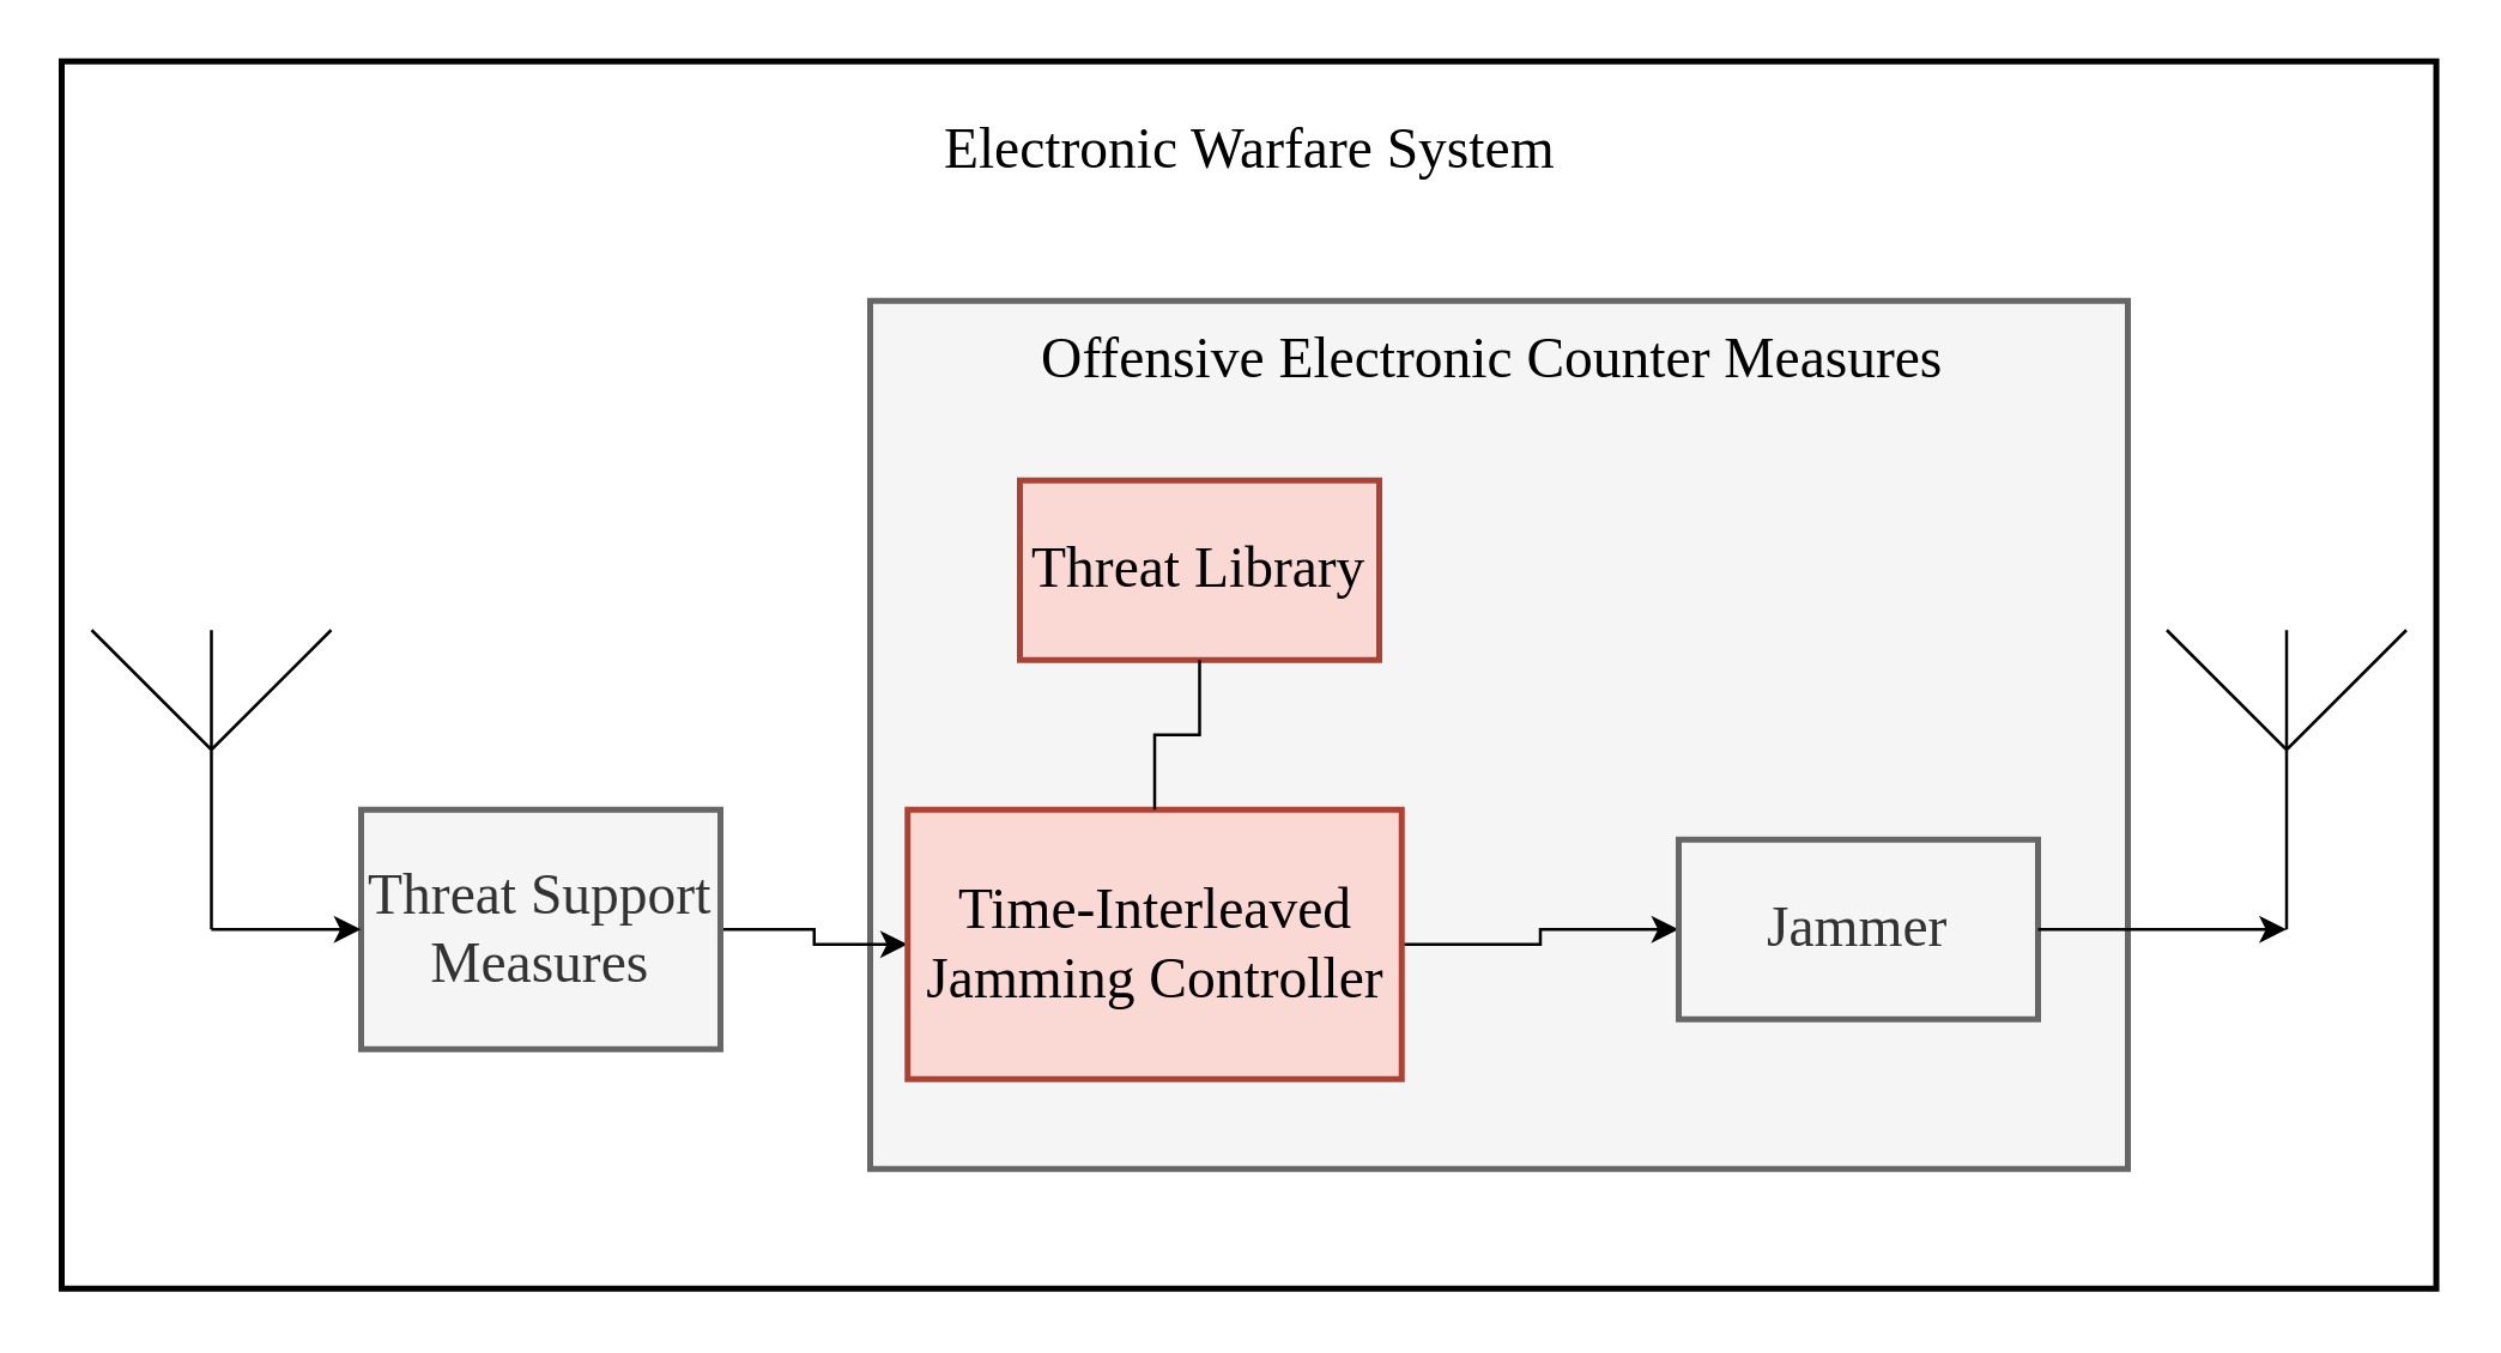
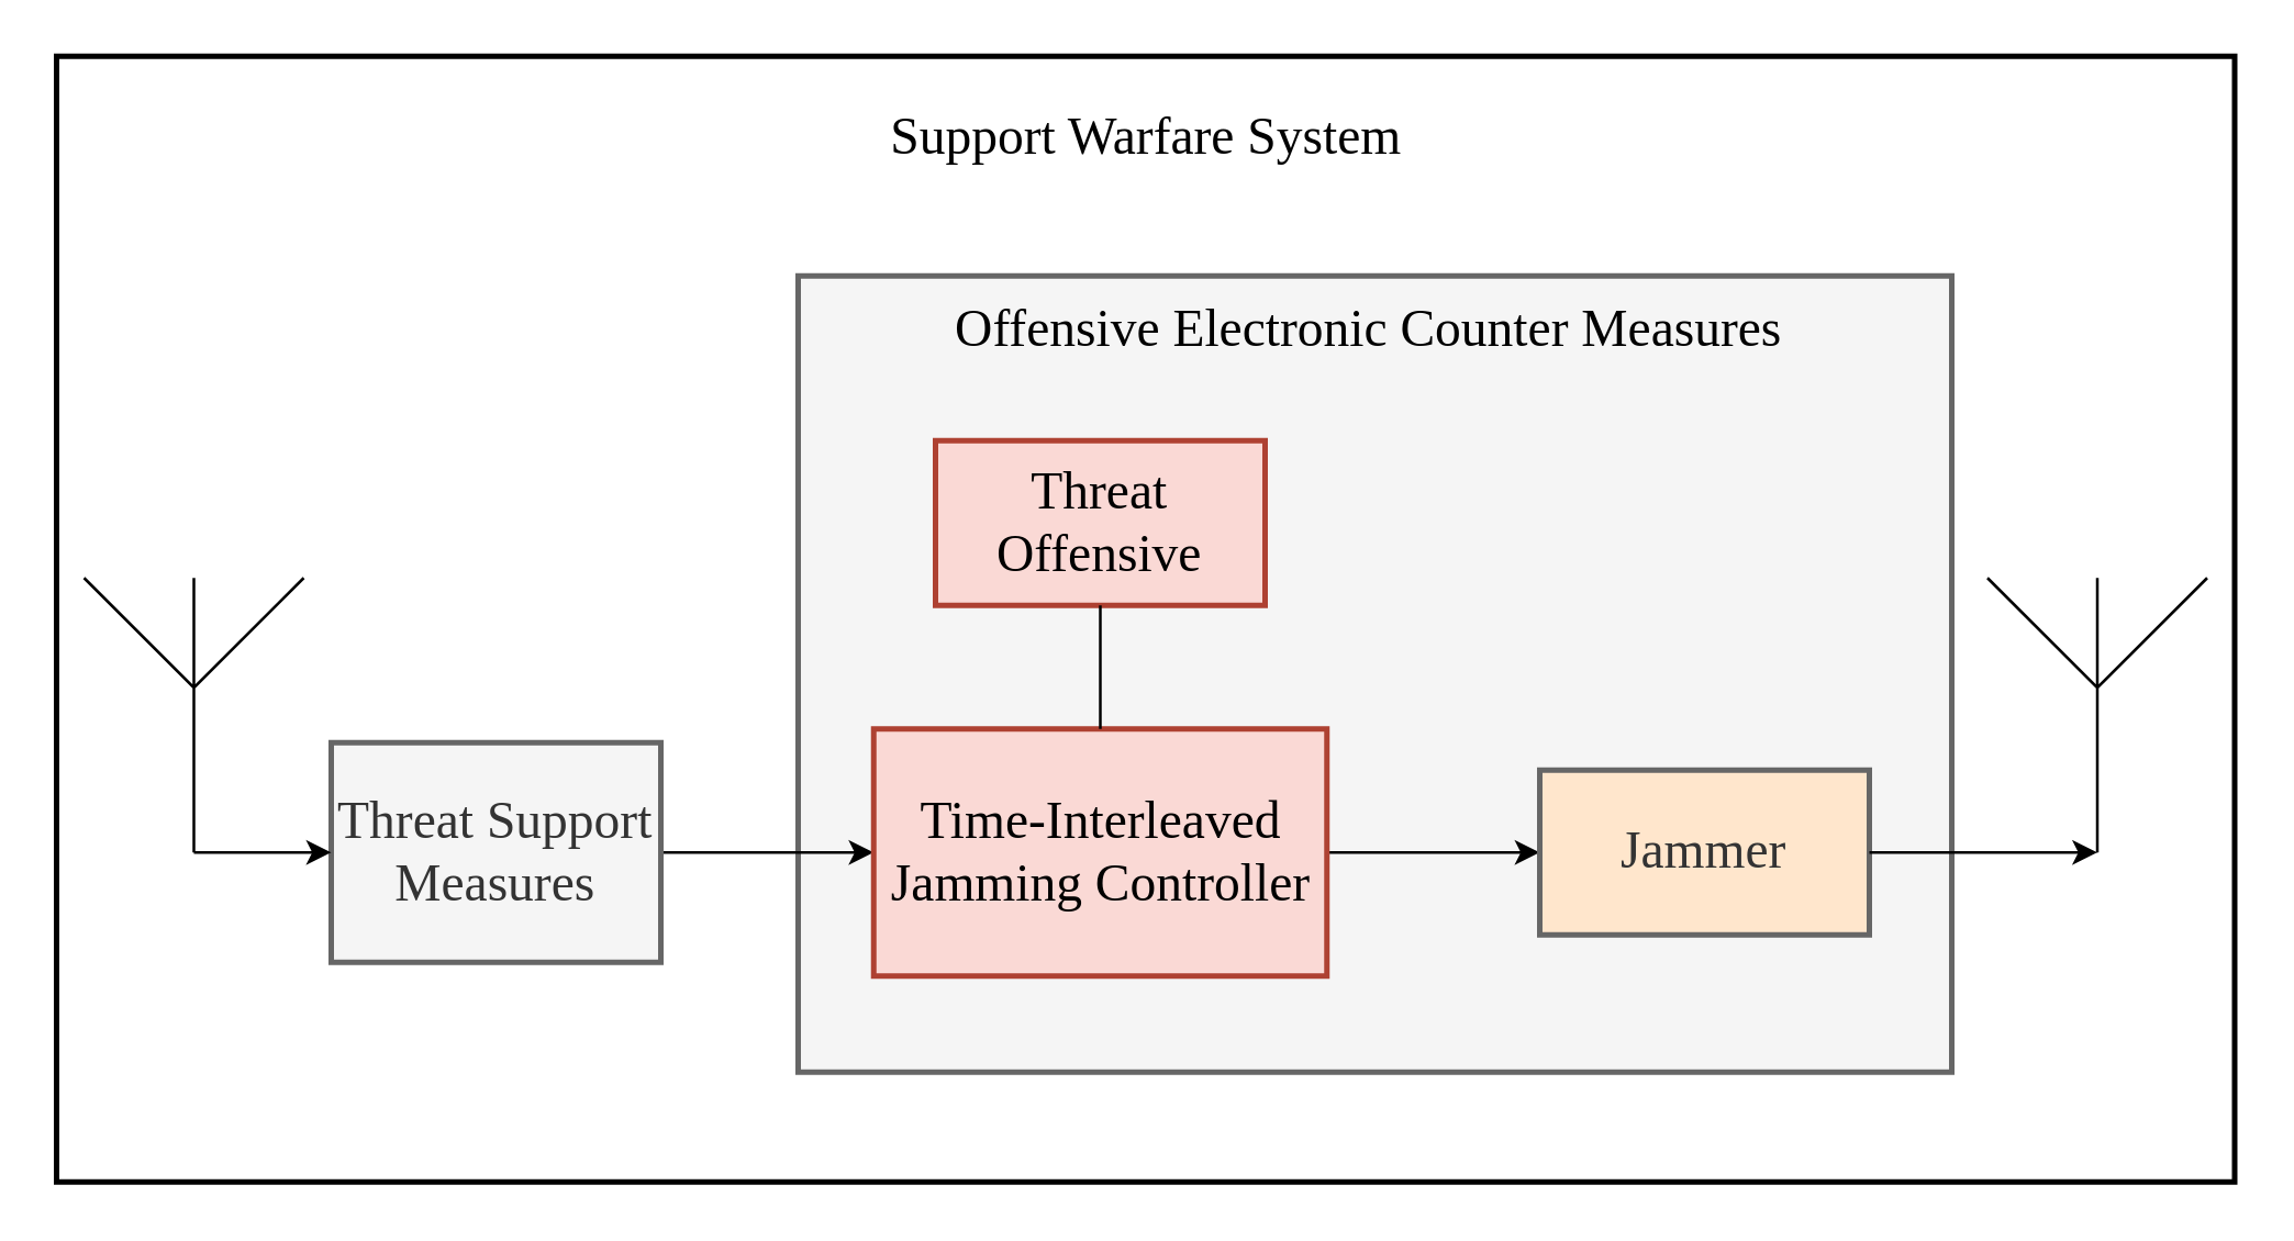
  <mxCell id="0" />
  <mxCell id="1" parent="0" />
  <mxCell id="2" value="" style="rounded=0;whiteSpace=wrap;html=1;strokeWidth=2;fontSize=19;fontFamily=Times New Roman;" parent="1" vertex="1"><mxGeometry x="20" y="20" width="793" height="410" as="geometry" /></mxCell>
  <mxCell id="3" value="" style="rounded=0;whiteSpace=wrap;html=1;fillColor=#f5f5f5;strokeColor=#666666;fontColor=#333333;strokeWidth=2;fontSize=19;fontFamily=Times New Roman;" parent="1" vertex="1"><mxGeometry x="290" y="100" width="420" height="290" as="geometry" /></mxCell>
  <mxCell id="4" value="" style="edgeStyle=orthogonalEdgeStyle;rounded=0;orthogonalLoop=1;jettySize=auto;html=1;fontSize=19;fontFamily=Times New Roman;" parent="1" source="5" target="7" edge="1"><mxGeometry relative="1" as="geometry" /></mxCell>
  <mxCell id="5" value="Threat Support Measures" style="rounded=0;whiteSpace=wrap;html=1;fillColor=#f5f5f5;strokeColor=#666666;fontColor=#333333;strokeWidth=2;fontSize=19;fontFamily=Times New Roman;" parent="1" vertex="1"><mxGeometry x="120" y="270" width="120" height="80" as="geometry" /></mxCell>
  <mxCell id="6" value="" style="edgeStyle=orthogonalEdgeStyle;rounded=0;orthogonalLoop=1;jettySize=auto;html=1;fontSize=19;fontFamily=Times New Roman;" parent="1" source="7" target="8" edge="1"><mxGeometry relative="1" as="geometry" /></mxCell>
- <mxCell id="7" value="Time-Interleaved&lt;br style=&quot;font-size: 19px;&quot;&gt;Jamming Controller" style="rounded=0;whiteSpace=wrap;html=1;strokeWidth=2;fontSize=19;fillColor=#fad9d5;strokeColor=#ae4132;fontFamily=Times New Roman;" parent="1" vertex="1"><mxGeometry x="302.5" y="270" width="165" height="90" as="geometry" /></mxCell>
- <mxCell id="8" value="Jammer" style="rounded=0;whiteSpace=wrap;html=1;fillColor=#f5f5f5;strokeColor=#666666;fontColor=#333333;strokeWidth=2;fontSize=19;fontFamily=Times New Roman;" parent="1" vertex="1"><mxGeometry x="560" y="280" width="120" height="60" as="geometry" /></mxCell>
- <mxCell id="9" value="Threat Library" style="rounded=0;whiteSpace=wrap;html=1;strokeWidth=2;fontSize=19;fillColor=#fad9d5;strokeColor=#ae4132;fontFamily=Times New Roman;" parent="1" vertex="1"><mxGeometry x="340" y="160" width="120" height="60" as="geometry" /></mxCell>
+ <mxCell id="7" value="Time-Interleaved&lt;br style=&quot;font-size: 19px;&quot;&gt;Jamming Controller" style="rounded=0;whiteSpace=wrap;html=1;strokeWidth=2;fontSize=19;fillColor=#fad9d5;strokeColor=#ae4132;fontFamily=Times New Roman;" parent="1" vertex="1"><mxGeometry x="317.5" y="265" width="165" height="90" as="geometry" /></mxCell>
+ <mxCell id="8" value="Jammer" style="rounded=0;whiteSpace=wrap;html=1;fillColor=#ffe6cc;strokeColor=#666666;fontColor=#333333;strokeWidth=2;fontSize=19;fontFamily=Times New Roman;" parent="1" vertex="1"><mxGeometry x="560" y="280" width="120" height="60" as="geometry" /></mxCell>
+ <mxCell id="9" value="Threat Offensive" style="rounded=0;whiteSpace=wrap;html=1;strokeWidth=2;fontSize=19;fillColor=#fad9d5;strokeColor=#ae4132;fontFamily=Times New Roman;" parent="1" vertex="1"><mxGeometry x="340" y="160" width="120" height="60" as="geometry" /></mxCell>
  <mxCell id="10" value="" style="edgeStyle=orthogonalEdgeStyle;rounded=0;orthogonalLoop=1;jettySize=auto;html=1;exitX=0.5;exitY=1;exitDx=0;exitDy=0;entryX=0.5;entryY=0;entryDx=0;entryDy=0;fontSize=19;fontFamily=Times New Roman;endArrow=none;" parent="1" source="9" target="7" edge="1"><mxGeometry relative="1" as="geometry"><mxPoint x="270" y="320" as="sourcePoint" /><mxPoint x="350" y="320" as="targetPoint" /></mxGeometry></mxCell>
  <mxCell id="11" value="Offensive Electronic Counter Measures" style="text;html=1;strokeColor=none;fillColor=none;align=center;verticalAlign=middle;whiteSpace=wrap;rounded=0;fontSize=19;fontFamily=Times New Roman;" parent="1" vertex="1"><mxGeometry x="293" y="100" width="410" height="40" as="geometry" /></mxCell>
  <mxCell id="12" value="" style="endArrow=classic;html=1;exitX=0.5;exitY=1;exitDx=0;exitDy=0;entryX=0;entryY=0.5;entryDx=0;entryDy=0;exitPerimeter=0;fontSize=19;fontFamily=Times New Roman;" parent="1" source="13" target="5" edge="1"><mxGeometry width="50" height="50" relative="1" as="geometry"><mxPoint x="-2" y="310" as="sourcePoint" /><mxPoint x="410" y="370" as="targetPoint" /></mxGeometry></mxCell>
  <mxCell id="13" value="" style="verticalLabelPosition=bottom;shadow=0;dashed=0;align=center;html=1;verticalAlign=top;shape=mxgraph.electrical.radio.aerial_-_antenna_1;fontSize=19;fontFamily=Times New Roman;" parent="1" vertex="1"><mxGeometry x="30" y="210" width="80" height="100" as="geometry" /></mxCell>
  <mxCell id="14" value="" style="verticalLabelPosition=bottom;shadow=0;dashed=0;align=center;html=1;verticalAlign=top;shape=mxgraph.electrical.radio.aerial_-_antenna_1;fontSize=19;fontFamily=Times New Roman;" parent="1" vertex="1"><mxGeometry x="723" y="210" width="80" height="100" as="geometry" /></mxCell>
  <mxCell id="15" value="" style="rounded=0;orthogonalLoop=1;jettySize=auto;html=1;entryX=0.5;entryY=1;entryDx=0;entryDy=0;entryPerimeter=0;fontSize=19;exitX=1;exitY=0.5;exitDx=0;exitDy=0;fontFamily=Times New Roman;" parent="1" source="8" target="14" edge="1"><mxGeometry relative="1" as="geometry"><mxPoint x="700" y="310" as="sourcePoint" /><mxPoint x="740" y="310" as="targetPoint" /></mxGeometry></mxCell>
- <mxCell id="16" value="Electronic Warfare System" style="text;html=1;strokeColor=none;fillColor=none;align=center;verticalAlign=middle;whiteSpace=wrap;rounded=0;fontSize=19;fontFamily=Times New Roman;" parent="1" vertex="1"><mxGeometry x="286.5" y="30" width="260" height="40" as="geometry" /></mxCell>
+ <mxCell id="16" value="Support Warfare System" style="text;html=1;strokeColor=none;fillColor=none;align=center;verticalAlign=middle;whiteSpace=wrap;rounded=0;fontSize=19;fontFamily=Times New Roman;" parent="1" vertex="1"><mxGeometry x="286.5" y="30" width="260" height="40" as="geometry" /></mxCell>
